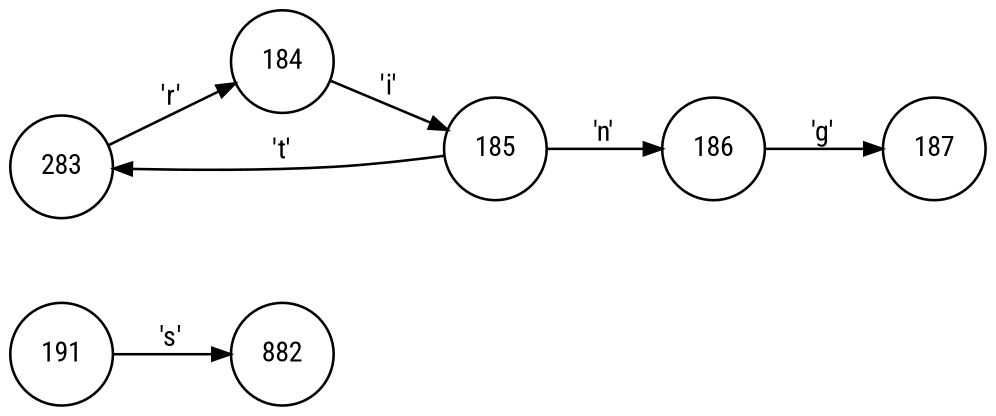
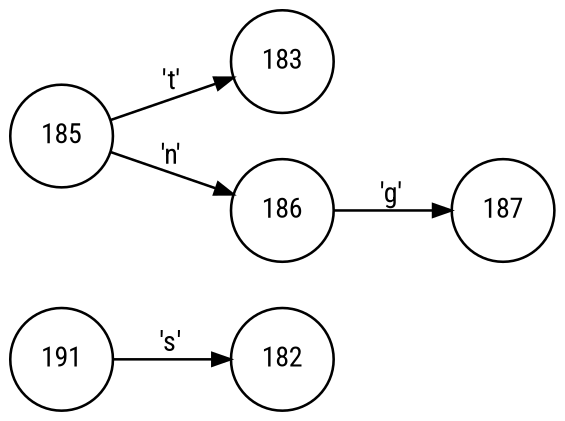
  digraph {
    fontname="Roboto Condensed"
    rankdir=LR
    node [fixedsize=true fontname="Roboto Condensed" fontsize=11 peripheries=1 shape=circle]
    edge [arrowhead=normal arrowsize=.7 fontname="Roboto Condensed" fontsize=11]
    n1 [label=191 width=.55]
-   n2 [label=882 width=.55]
-   n3 [label=283 width=.55]
-   n4 [label=184 width=.55]
+   n2 [label=182 width=.55]
+   n3 [label=183 width=.55]
    n5 [label=185 width=.55]
    n6 [label=186 width=.55]
    n7 [label=187 width=.55]
    n1 -> n2 [label="'s'"]
-   n3 -> n4 [label="'r'"]
-   n4 -> n5 [label="'i'"]
    n5 -> n3 [label="'t'"]
    n5 -> n6 [label="'n'"]
    n6 -> n7 [label="'g'"]
  }
